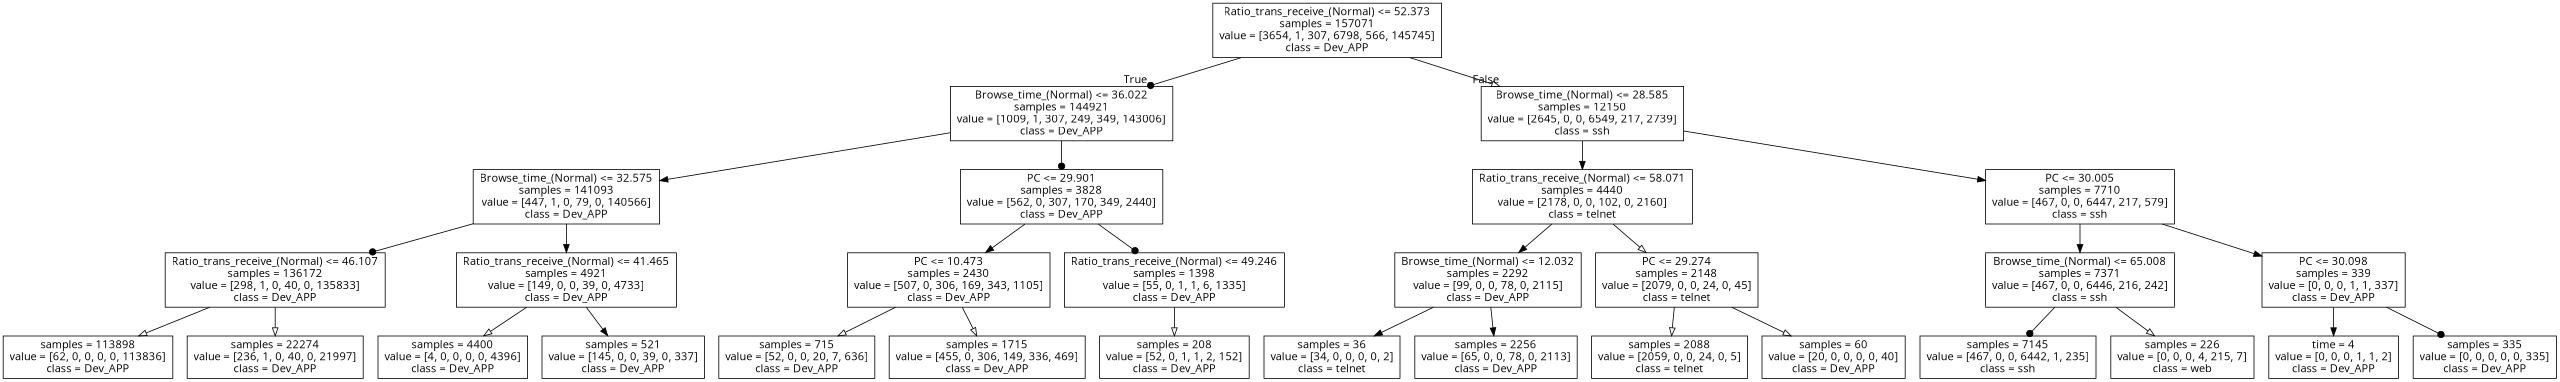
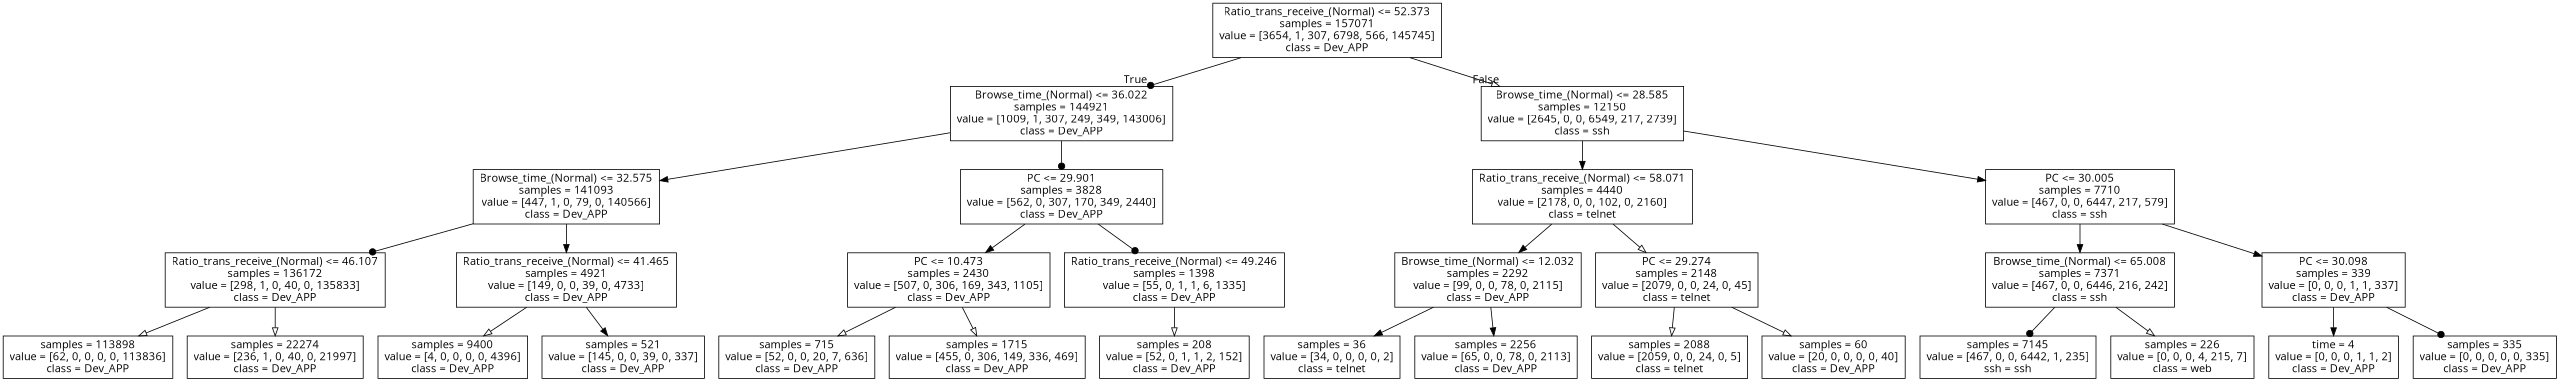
  digraph {
    fontname="Open Sans"
    node [fontname="Open Sans" shape=box]
    edge [arrowhead=normal fontname="Open Sans"]
    n1 [label="Ratio_trans_receive_(Normal) <= 52.373\nsamples = 157071\nvalue = [3654, 1, 307, 6798, 566, 145745]\nclass = Dev_APP"]
    n2 [label="Browse_time_(Normal) <= 36.022\nsamples = 144921\nvalue = [1009, 1, 307, 249, 349, 143006]\nclass = Dev_APP"]
    n3 [label="Browse_time_(Normal) <= 28.585\nsamples = 12150\nvalue = [2645, 0, 0, 6549, 217, 2739]\nclass = ssh"]
    n4 [label="Browse_time_(Normal) <= 32.575\nsamples = 141093\nvalue = [447, 1, 0, 79, 0, 140566]\nclass = Dev_APP"]
    n5 [label="PC <= 29.901\nsamples = 3828\nvalue = [562, 0, 307, 170, 349, 2440]\nclass = Dev_APP"]
    n6 [label="Ratio_trans_receive_(Normal) <= 58.071\nsamples = 4440\nvalue = [2178, 0, 0, 102, 0, 2160]\nclass = telnet"]
    n7 [label="PC <= 30.005\nsamples = 7710\nvalue = [467, 0, 0, 6447, 217, 579]\nclass = ssh"]
    n8 [label="Ratio_trans_receive_(Normal) <= 46.107\nsamples = 136172\nvalue = [298, 1, 0, 40, 0, 135833]\nclass = Dev_APP"]
    n9 [label="Ratio_trans_receive_(Normal) <= 41.465\nsamples = 4921\nvalue = [149, 0, 0, 39, 0, 4733]\nclass = Dev_APP"]
    n10 [label="PC <= 10.473\nsamples = 2430\nvalue = [507, 0, 306, 169, 343, 1105]\nclass = Dev_APP"]
    n11 [label="Ratio_trans_receive_(Normal) <= 49.246\nsamples = 1398\nvalue = [55, 0, 1, 1, 6, 1335]\nclass = Dev_APP"]
    n12 [label="samples = 113898\nvalue = [62, 0, 0, 0, 0, 113836]\nclass = Dev_APP"]
    n13 [label="samples = 22274\nvalue = [236, 1, 0, 40, 0, 21997]\nclass = Dev_APP"]
-   n14 [label="samples = 4400\nvalue = [4, 0, 0, 0, 0, 4396]\nclass = Dev_APP"]
+   n14 [label="samples = 9400\nvalue = [4, 0, 0, 0, 0, 4396]\nclass = Dev_APP"]
    n15 [label="samples = 521\nvalue = [145, 0, 0, 39, 0, 337]\nclass = Dev_APP"]
    n16 [label="samples = 715\nvalue = [52, 0, 0, 20, 7, 636]\nclass = Dev_APP"]
    n17 [label="samples = 1715\nvalue = [455, 0, 306, 149, 336, 469]\nclass = Dev_APP"]
    n18 [label="samples = 208\nvalue = [52, 0, 1, 1, 2, 152]\nclass = Dev_APP"]
    n19 [label="Browse_time_(Normal) <= 12.032\nsamples = 2292\nvalue = [99, 0, 0, 78, 0, 2115]\nclass = Dev_APP"]
    n20 [label="PC <= 29.274\nsamples = 2148\nvalue = [2079, 0, 0, 24, 0, 45]\nclass = telnet"]
    n21 [label="Browse_time_(Normal) <= 65.008\nsamples = 7371\nvalue = [467, 0, 0, 6446, 216, 242]\nclass = ssh"]
    n22 [label="PC <= 30.098\nsamples = 339\nvalue = [0, 0, 0, 1, 1, 337]\nclass = Dev_APP"]
    n23 [label="samples = 36\nvalue = [34, 0, 0, 0, 0, 2]\nclass = telnet"]
    n24 [label="samples = 2256\nvalue = [65, 0, 0, 78, 0, 2113]\nclass = Dev_APP"]
    n25 [label="samples = 2088\nvalue = [2059, 0, 0, 24, 0, 5]\nclass = telnet"]
    n26 [label="samples = 60\nvalue = [20, 0, 0, 0, 0, 40]\nclass = Dev_APP"]
-   n27 [label="samples = 7145\nvalue = [467, 0, 0, 6442, 1, 235]\nclass = ssh"]
+   n27 [label="samples = 7145\nvalue = [467, 0, 0, 6442, 1, 235]\nssh = ssh"]
    n28 [label="samples = 226\nvalue = [0, 0, 0, 4, 215, 7]\nclass = web"]
    n29 [label="time = 4\nvalue = [0, 0, 0, 1, 1, 2]\nclass = Dev_APP"]
    n30 [label="samples = 335\nvalue = [0, 0, 0, 0, 0, 335]\nclass = Dev_APP"]
    n1 -> n2 [arrowhead=dot headlabel=True labelangle=45 labeldistance=2.5]
    n1 -> n3 [arrowhead=onormal headlabel=False labelangle=-45 labeldistance=2.5]
    n2 -> n4
    n2 -> n5 [arrowhead=dot]
    n3 -> n6
    n3 -> n7
    n4 -> n8 [arrowhead=dot]
    n4 -> n9
    n5 -> n10
    n5 -> n11 [arrowhead=dot]
    n6 -> n19
    n6 -> n20 [arrowhead=onormal]
    n7 -> n21
    n7 -> n22
    n8 -> n12 [arrowhead=onormal]
    n8 -> n13 [arrowhead=onormal]
    n9 -> n14 [arrowhead=onormal]
    n9 -> n15
    n10 -> n16 [arrowhead=onormal]
    n10 -> n17 [arrowhead=onormal]
    n11 -> n18 [arrowhead=onormal]
    n19 -> n23
    n19 -> n24
    n20 -> n25 [arrowhead=onormal]
    n20 -> n26 [arrowhead=onormal]
    n21 -> n27 [arrowhead=dot]
    n21 -> n28 [arrowhead=onormal]
    n22 -> n29
    n22 -> n30 [arrowhead=dot]
  }
